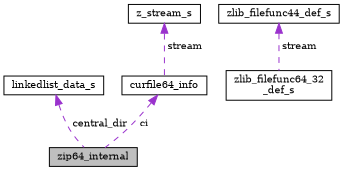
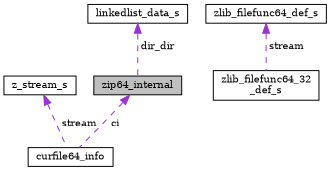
  digraph {
    fontname="DejaVu Serif"
    node [color=black fillcolor=white fontname="DejaVu Serif" fontsize=10 shape=record style=filled]
    edge [color=darkorchid3 dir=back fontname="DejaVu Serif" fontsize=10 labelfontname=Helvetica labelfontsize=10 style=dashed]
    n1 [fillcolor=grey75 fontcolor=black height=0.2 label=zip64_internal width=0.4]
    n2 [height=0.2 label=linkedlist_data_s width=0.4]
    n3 [height=0.2 label="zlib_filefunc64_32\l_def_s" width=0.4]
-   n4 [height=0.2 label=zlib_filefunc44_def_s width=0.4]
+   n4 [height=0.2 label=zlib_filefunc64_def_s width=0.4]
    n5 [height=0.2 label=curfile64_info width=0.4]
    n6 [height=0.2 label=z_stream_s width=0.4]
-   n2 -> n1 [label=" central_dir"]
+   n2 -> n1 [label=" dir_dir"]
    n4 -> n3 [label=" stream"]
-   n5 -> n1 [label=" ci"]
+   n1 -> n5 [label=" ci"]
    n6 -> n5 [label=" stream"]
  }
